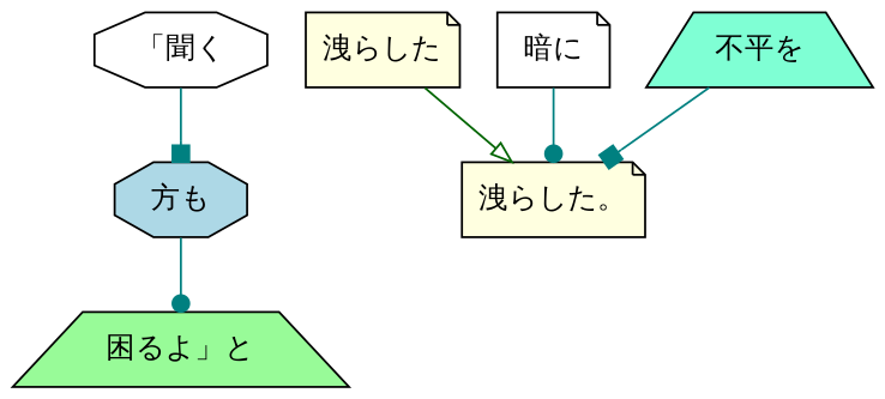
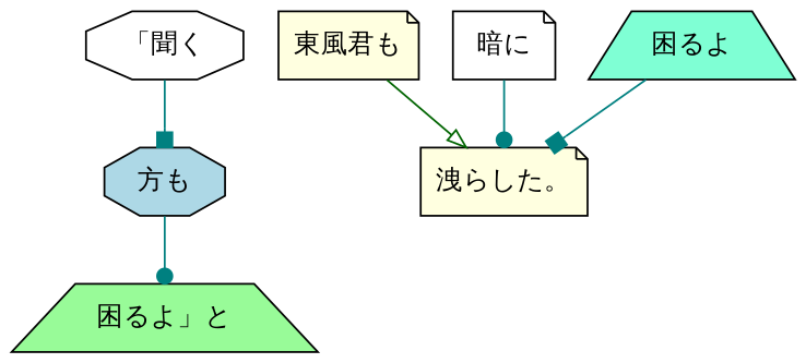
  digraph {
    node [fillcolor=white shape=note style=filled]
    edge [arrowhead=box color=teal]
    n1 [label="「聞く" shape=octagon]
    n2 [fillcolor=lightblue label="方も" shape=octagon]
    n3 [fillcolor=palegreen label="困るよ」と" shape=trapezium]
    n4 [fillcolor=lightyellow label="洩らした。"]
-   n5 [fillcolor=lightyellow label="洩らした"]
+   n5 [fillcolor=lightyellow label="東風君も"]
    n6 [label="暗に"]
-   n7 [fillcolor=aquamarine label="不平を" shape=trapezium]
+   n7 [fillcolor=aquamarine label="困るよ" shape=trapezium]
    n1 -> n2
    n2 -> n3 [arrowhead=dot]
    n5 -> n4 [arrowhead=onormal color=darkgreen]
    n6 -> n4 [arrowhead=dot]
    n7 -> n4
  }
